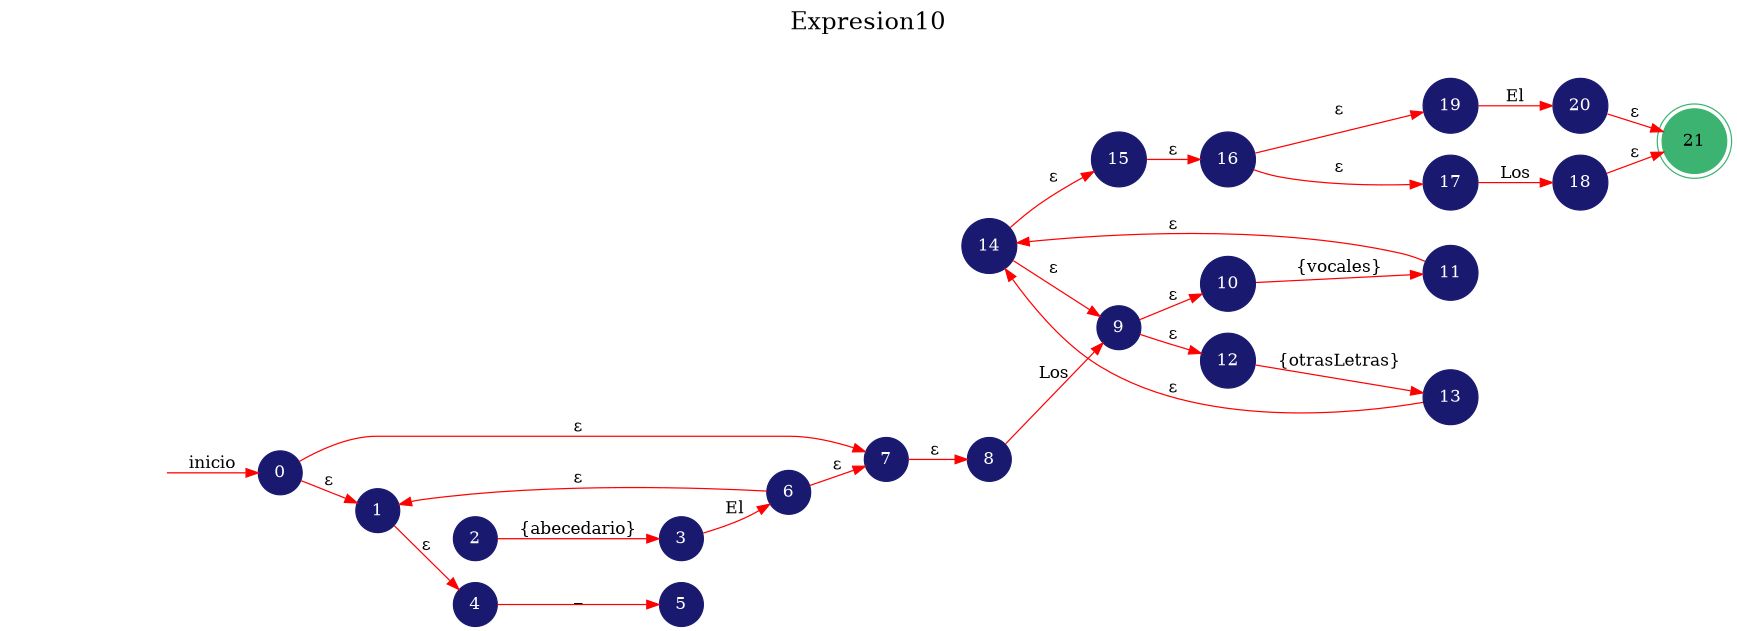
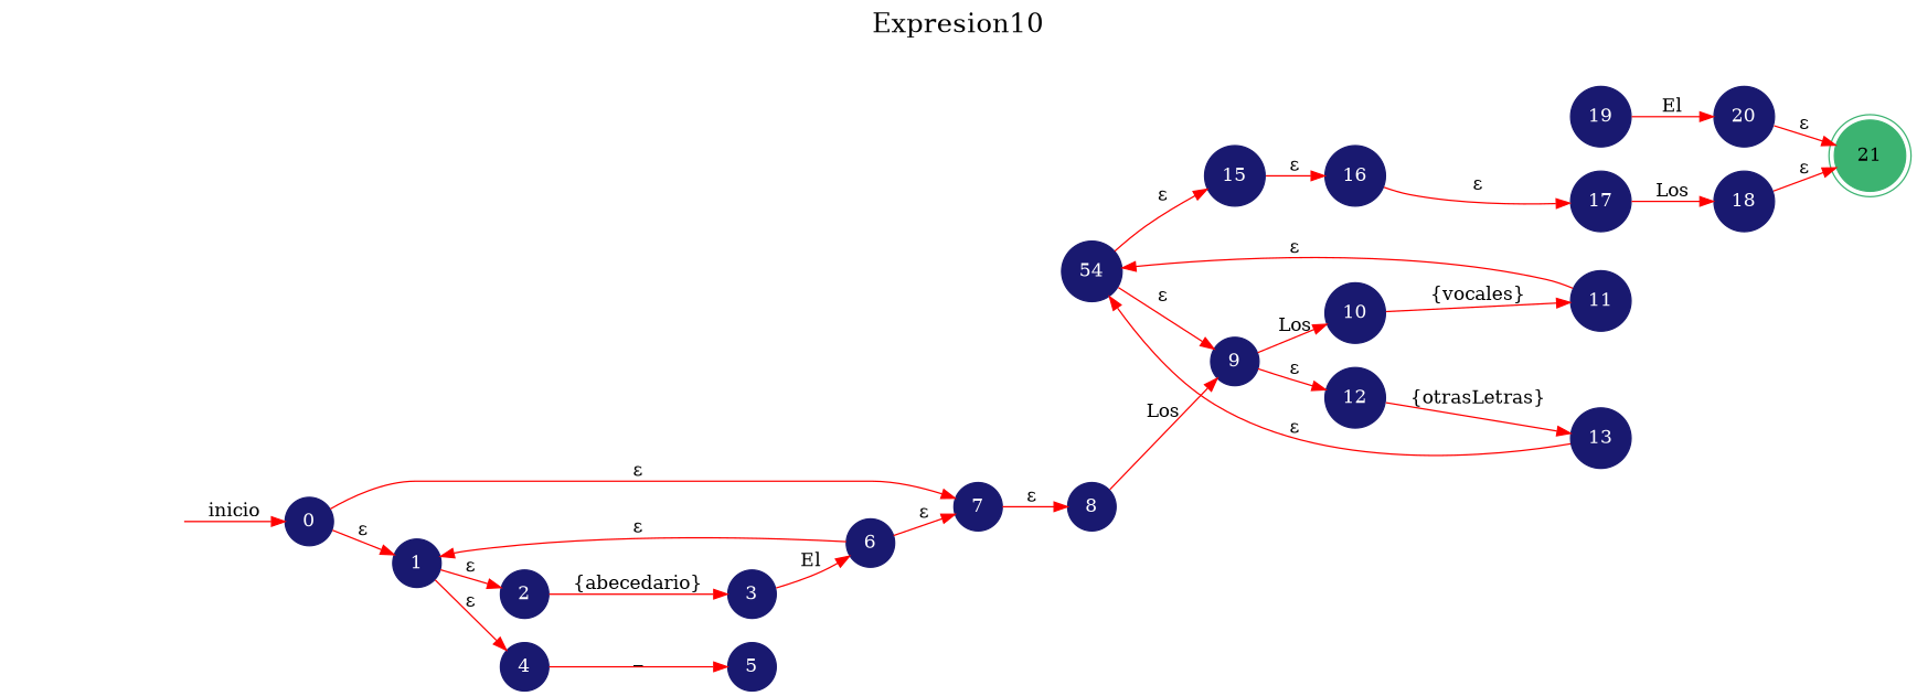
  digraph {
    fontsize=20
    label=Expresion10
    labelloc=t
    rankdir=LR
    node [color=midnightblue shape=circle style=filled fontcolor=white]
    edge [color=red]
    21 [color=mediumseagreen shape=doublecircle fontcolor=""]
    secret_node [style=invis]
    0
    1
    7
    4
    2
    8
    5
    3
    9
    6
    12
    10
    13
    11
-   14
+   14 [label=54]
    15
    16
    19
    17
    20
    18
    secret_node -> 0 [label=inicio]
    0 -> 1 [label="ε"]
    0 -> 7 [label="ε"]
    1 -> 4 [label="ε"]
+   1 -> 2 [label="ε"]
    7 -> 8 [label="ε"]
    4 -> 5 [label=_]
    2 -> 3 [label="{abecedario}"]
    8 -> 9 [label=Los]
    3 -> 6 [label=El]
    9 -> 12 [label="ε"]
-   9 -> 10 [label="ε"]
+   9 -> 10 [label=Los]
    6 -> 1 [label="ε"]
    6 -> 7 [label="ε"]
    12 -> 13 [label="{otrasLetras}"]
    10 -> 11 [label="{vocales}"]
    13 -> 14 [label="ε"]
    11 -> 14 [label="ε"]
    14 -> 9 [label="ε"]
    14 -> 15 [label="ε"]
    15 -> 16 [label="ε"]
-   16 -> 19 [label="ε"]
    16 -> 17 [label="ε"]
    19 -> 20 [label=El]
    17 -> 18 [label=Los]
    20 -> 21 [label="ε"]
    18 -> 21 [label="ε"]
  }
